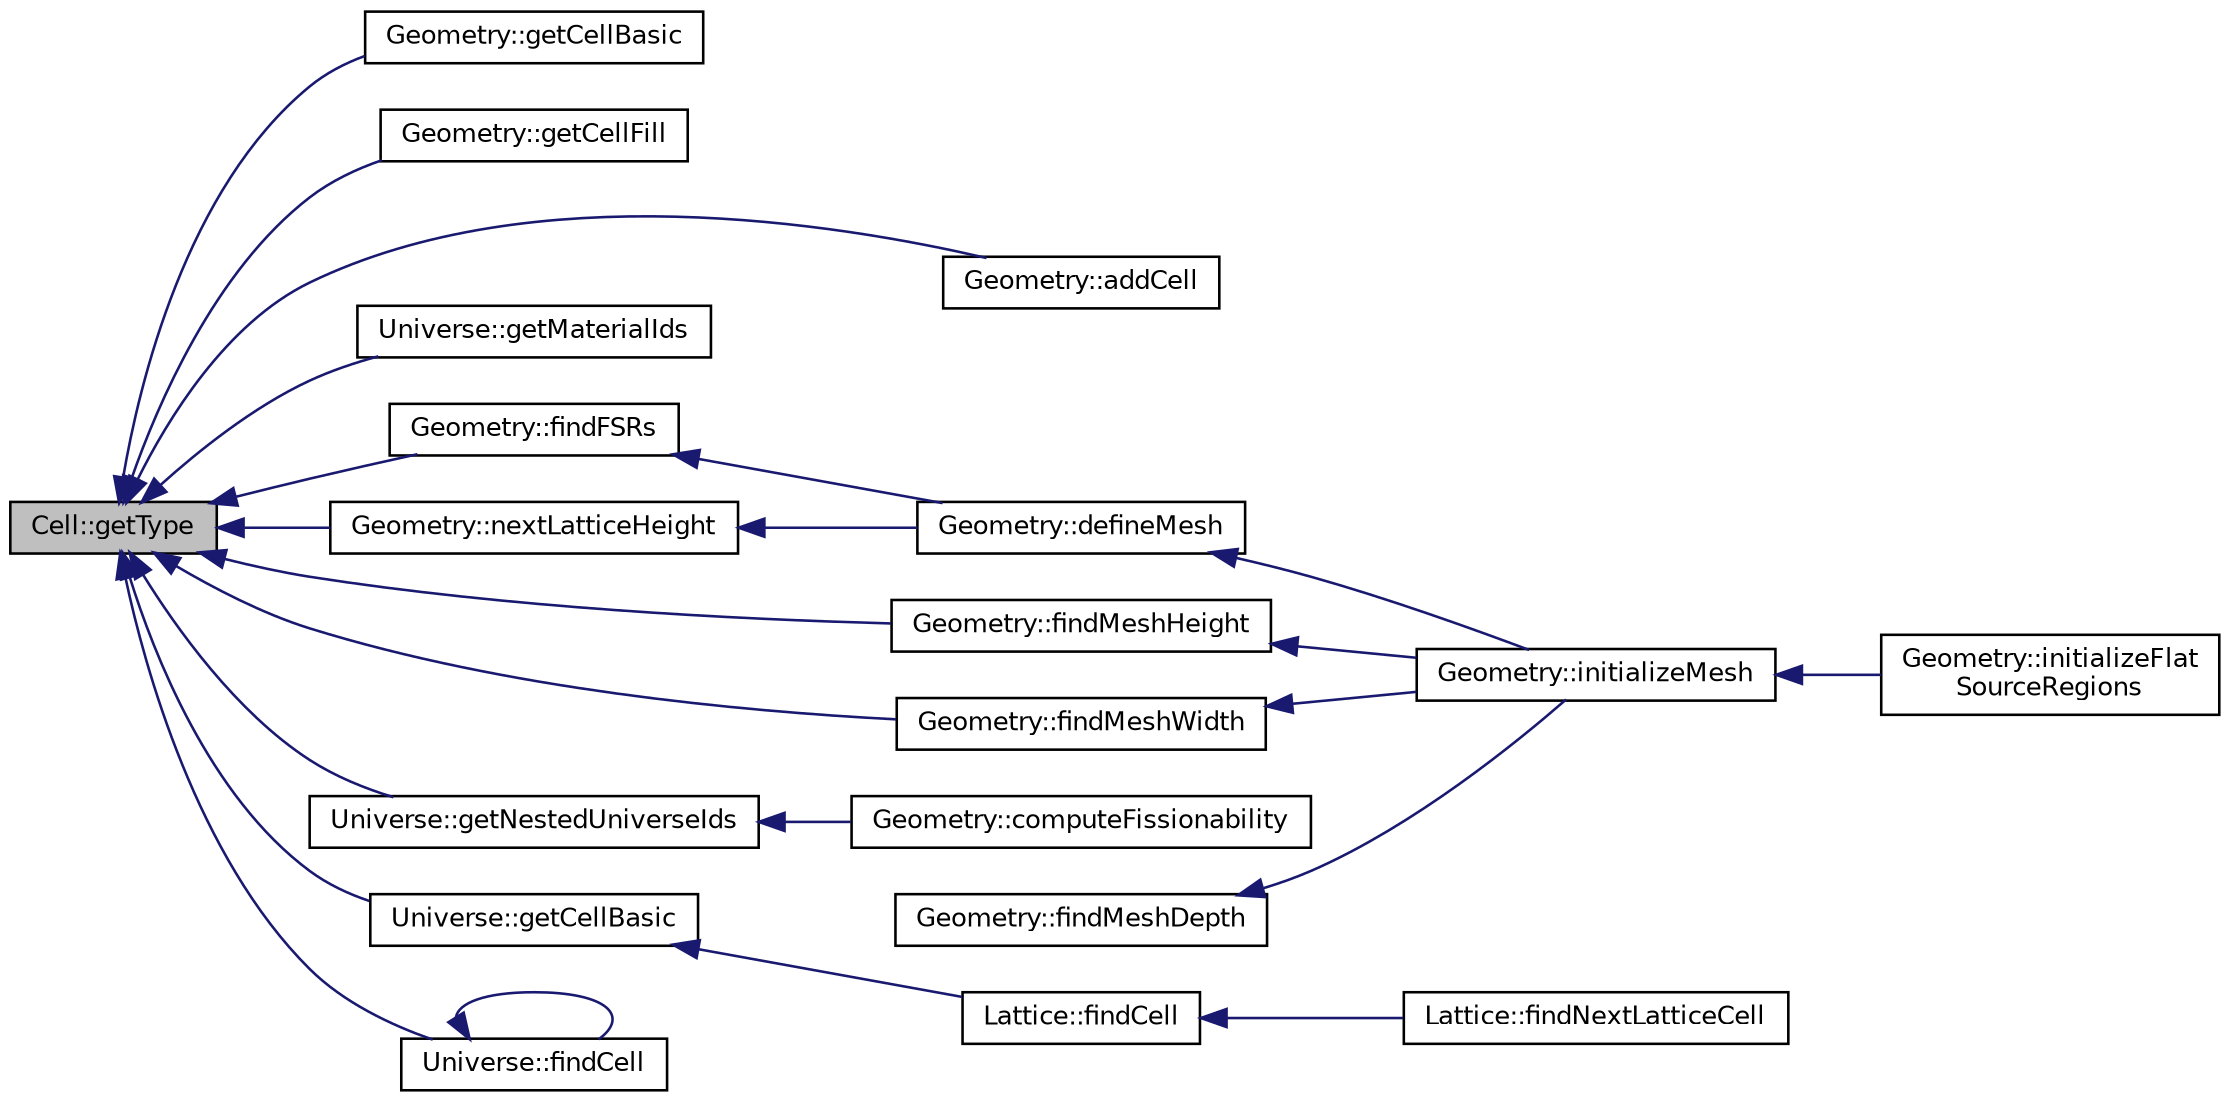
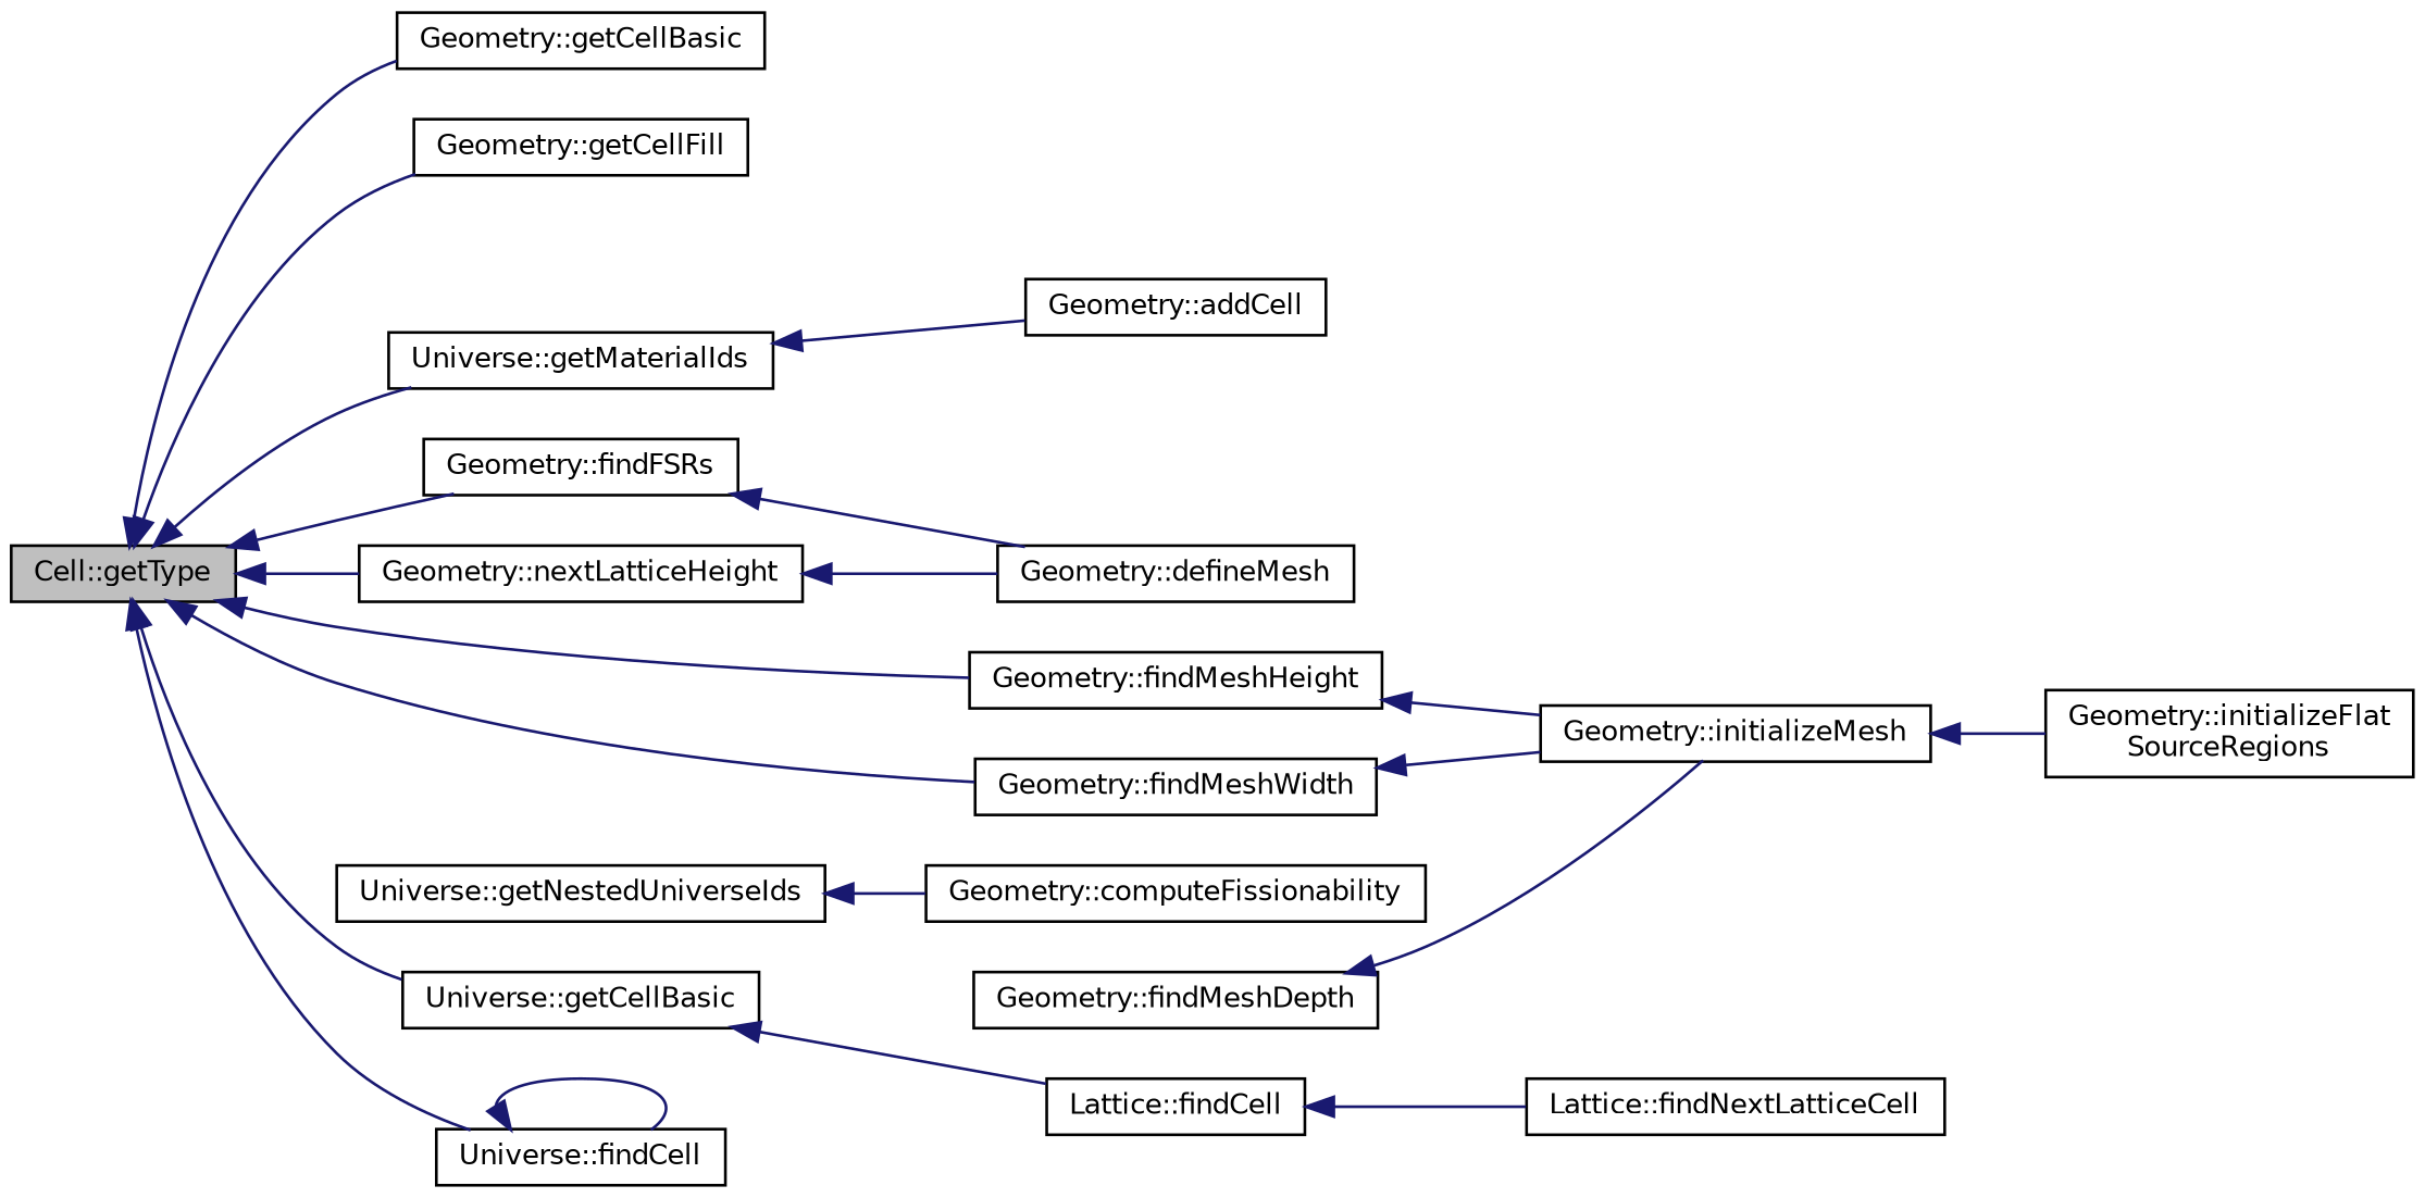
  digraph {
    rankdir=LR
    node [color=black fillcolor=white fontname=Helvetica fontsize=10 shape=record style=filled]
    edge [color=midnightblue dir=back fontname=Helvetica fontsize=10 labelfontname=Helvetica labelfontsize=10 style=solid]
    n1 [fillcolor=grey75 fontcolor=black height=0.2 label="Cell::getType" width=0.4]
    n2 [height=0.2 label="Geometry::getCellBasic" width=0.4]
    n3 [height=0.2 label="Geometry::getCellFill" width=0.4]
    n4 [height=0.2 label="Geometry::addCell" width=0.4]
    n5 [height=0.2 label="Geometry::findFSRs" width=0.4]
    n6 [height=0.2 label="Geometry::nextLatticeHeight" width=0.4]
    n7 [height=0.2 label="Geometry::findMeshHeight" width=0.4]
    n8 [height=0.2 label="Geometry::findMeshWidth" width=0.4]
    n9 [height=0.2 label="Universe::getMaterialIds" width=0.4]
    n10 [height=0.2 label="Universe::getNestedUniverseIds" width=0.4]
    n11 [height=0.2 label="Universe::getCellBasic" width=0.4]
    n12 [height=0.2 label="Universe::findCell" width=0.4]
    n13 [height=0.2 label="Geometry::defineMesh" width=0.4]
    n14 [height=0.2 label="Geometry::initializeMesh" width=0.4]
    n15 [height=0.2 label="Geometry::findMeshDepth" width=0.4]
    n16 [height=0.2 label="Geometry::computeFissionability" width=0.4]
    n17 [height=0.2 label="Lattice::findCell" width=0.4]
    n18 [height=0.2 label="Geometry::initializeFlat\lSourceRegions" width=0.4]
    n19 [height=0.2 label="Lattice::findNextLatticeCell" width=0.4]
    n1 -> n2
    n1 -> n3
-   n1 -> n4
+   n9 -> n4
    n1 -> n5
    n1 -> n6
    n1 -> n7
    n1 -> n8
    n1 -> n9
-   n1 -> n10
    n1 -> n11
    n1 -> n12
    n5 -> n13
    n6 -> n13
    n7 -> n14
    n8 -> n14
    n10 -> n16
    n11 -> n17
    n12 -> n12
-   n13 -> n14
    n14 -> n18
    n15 -> n14
    n17 -> n19
  }
